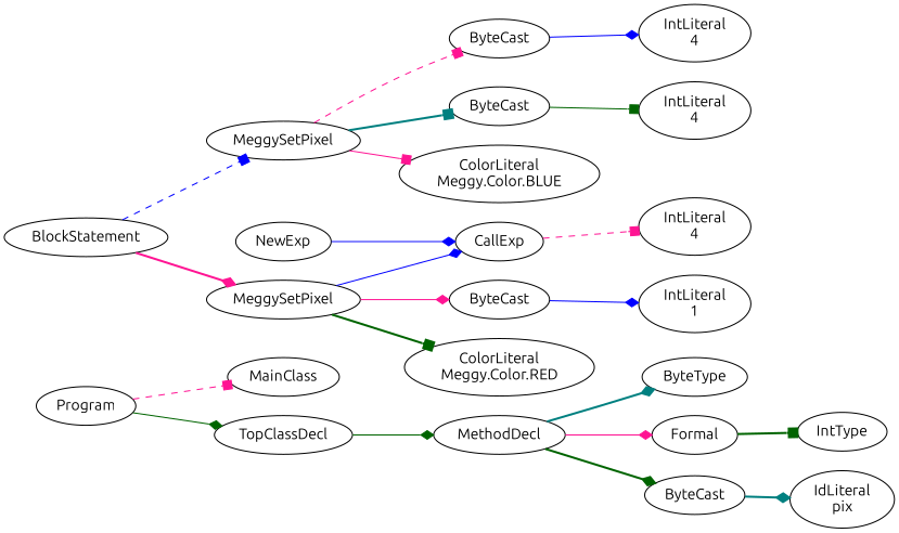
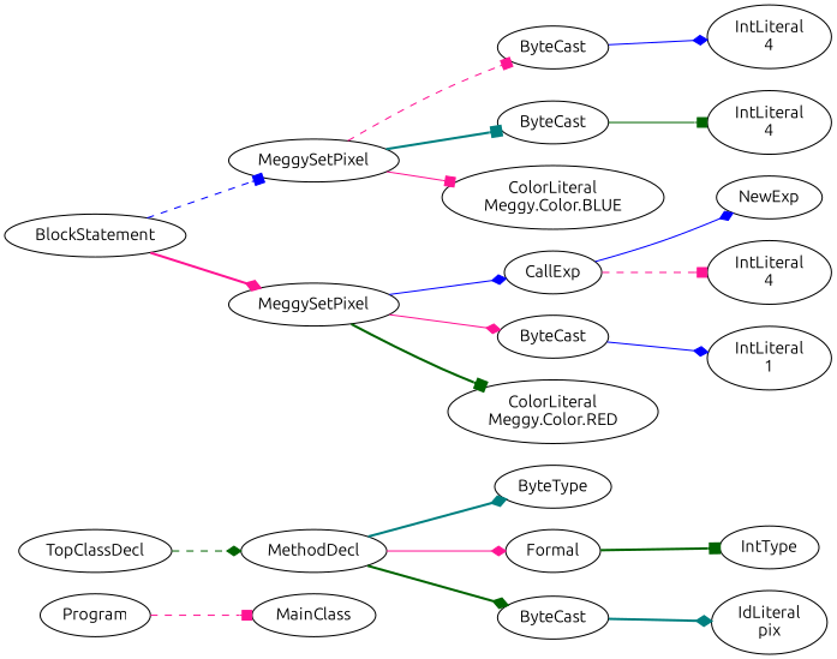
  digraph {
    fontname=Ubuntu
    rankdir=LR
    node [fontname=Ubuntu]
    edge [arrowhead=diamond color=deeppink fontname=Ubuntu style=solid]
    n1 [label=Program]
    n2 [label=MainClass]
    n3 [label=TopClassDecl]
    n4 [label=MethodDecl]
    n5 [label=BlockStatement]
    n6 [label=MeggySetPixel]
    n7 [label=MeggySetPixel]
    n8 [label=ByteCast]
    n9 [label=ByteCast]
    n10 [label="ColorLiteral\nMeggy.Color.BLUE"]
    n11 [label=CallExp]
    n12 [label=ByteCast]
    n13 [label="ColorLiteral\nMeggy.Color.RED"]
    n14 [label="IntLiteral\n4"]
    n15 [label="IntLiteral\n4"]
    n16 [label=NewExp]
    n17 [label="IntLiteral\n4"]
    n18 [label="IntLiteral\n1"]
    n19 [label=ByteType]
    n20 [label=Formal]
    n21 [label=ByteCast]
    n22 [label=IntType]
    n23 [label="IdLiteral\npix"]
    n1 -> n2 [arrowhead=box style=dashed]
-   n1 -> n3 [color=darkgreen]
-   n3 -> n4 [color=darkgreen]
+   n3 -> n4 [color=darkgreen style=dashed]
    n4 -> n19 [color=teal style=bold]
    n4 -> n20
    n4 -> n21 [color=darkgreen style=bold]
    n5 -> n6 [arrowhead=box color=blue style=dashed]
    n5 -> n7 [style=bold]
    n6 -> n8 [arrowhead=box style=dashed]
    n6 -> n9 [arrowhead=box color=teal style=bold]
    n6 -> n10 [arrowhead=box]
    n7 -> n11 [color=blue]
    n7 -> n12
    n7 -> n13 [arrowhead=box color=darkgreen style=bold]
    n8 -> n14 [color=blue]
    n9 -> n15 [arrowhead=box color=darkgreen]
-   n16 -> n11 [color=blue]
+   n11 -> n16 [color=blue]
    n11 -> n17 [arrowhead=box style=dashed]
    n12 -> n18 [color=blue]
    n20 -> n22 [arrowhead=box color=darkgreen style=bold]
    n21 -> n23 [color=teal style=bold]
  }
